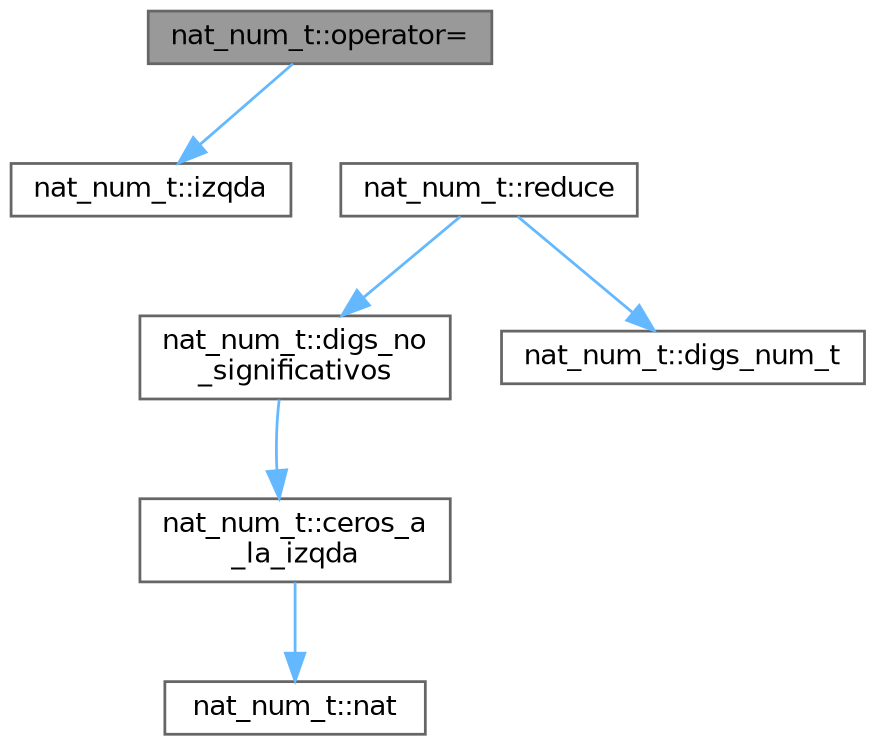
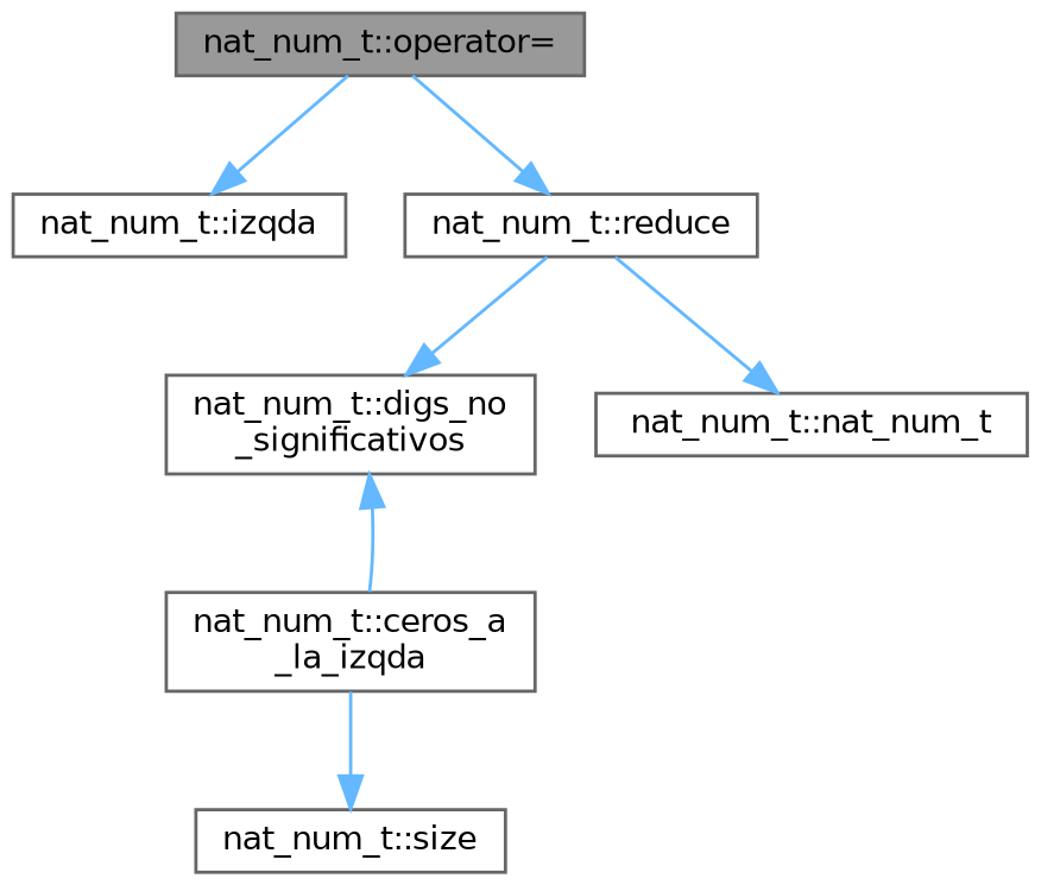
  digraph {
    rankdir=TB
    node [color=grey40 fillcolor=white fontname=Helvetica fontsize=10 shape=box style=filled]
    edge [color=steelblue1 fontname=Helvetica fontsize=10 labelfontname=Helvetica labelfontsize=10 style=solid]
    n1 [color=gray40 fillcolor=grey60 fontcolor=black height=0.2 label="nat_num_t::operator=" width=0.4]
    n2 [height=0.2 label="nat_num_t::izqda" width=0.4]
    n3 [height=0.2 label="nat_num_t::reduce" width=0.4]
    n4 [height=0.2 label="nat_num_t::digs_no\l_significativos" width=0.4]
-   n5 [height=0.2 label="nat_num_t::digs_num_t" width=0.4]
+   n5 [height=0.2 label="nat_num_t::nat_num_t" width=0.4]
    n6 [height=0.2 label="nat_num_t::ceros_a\l_la_izqda" width=0.4]
-   n7 [height=0.2 label="nat_num_t::nat" width=0.4]
+   n7 [height=0.2 label="nat_num_t::size" width=0.4]
    n1 -> n2
+   n1 -> n3
    n3 -> n4
    n3 -> n5
-   n4 -> n6
+   n6 -> n4
    n6 -> n7
  }
